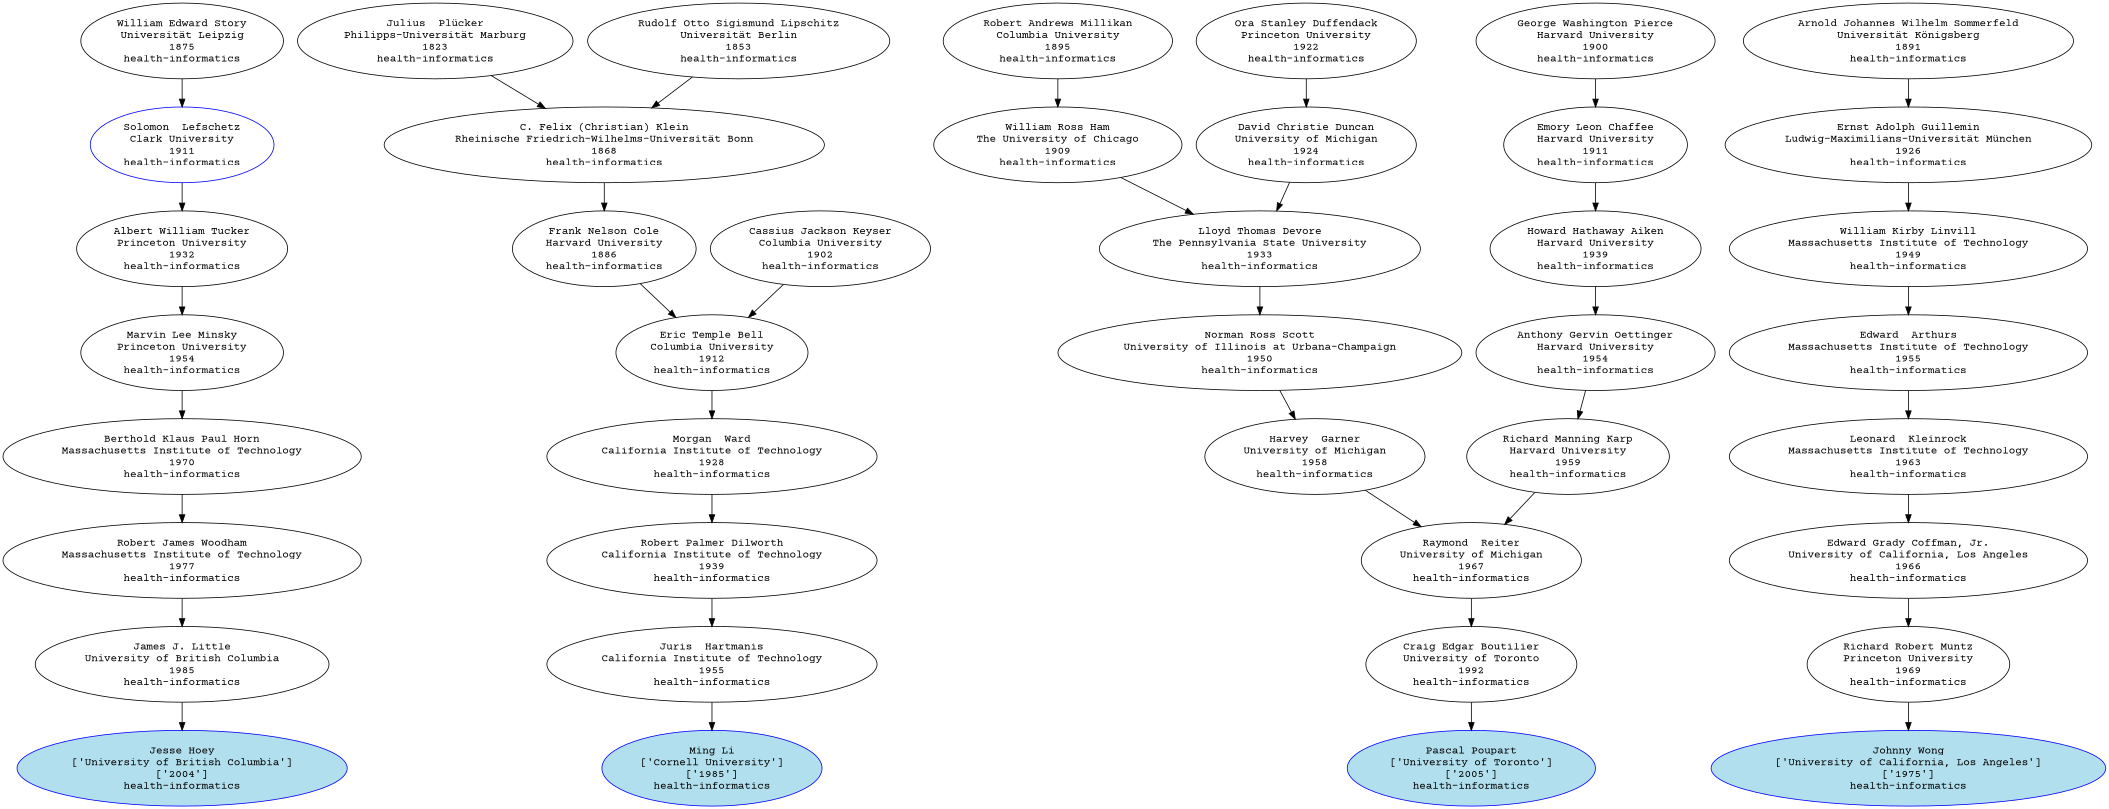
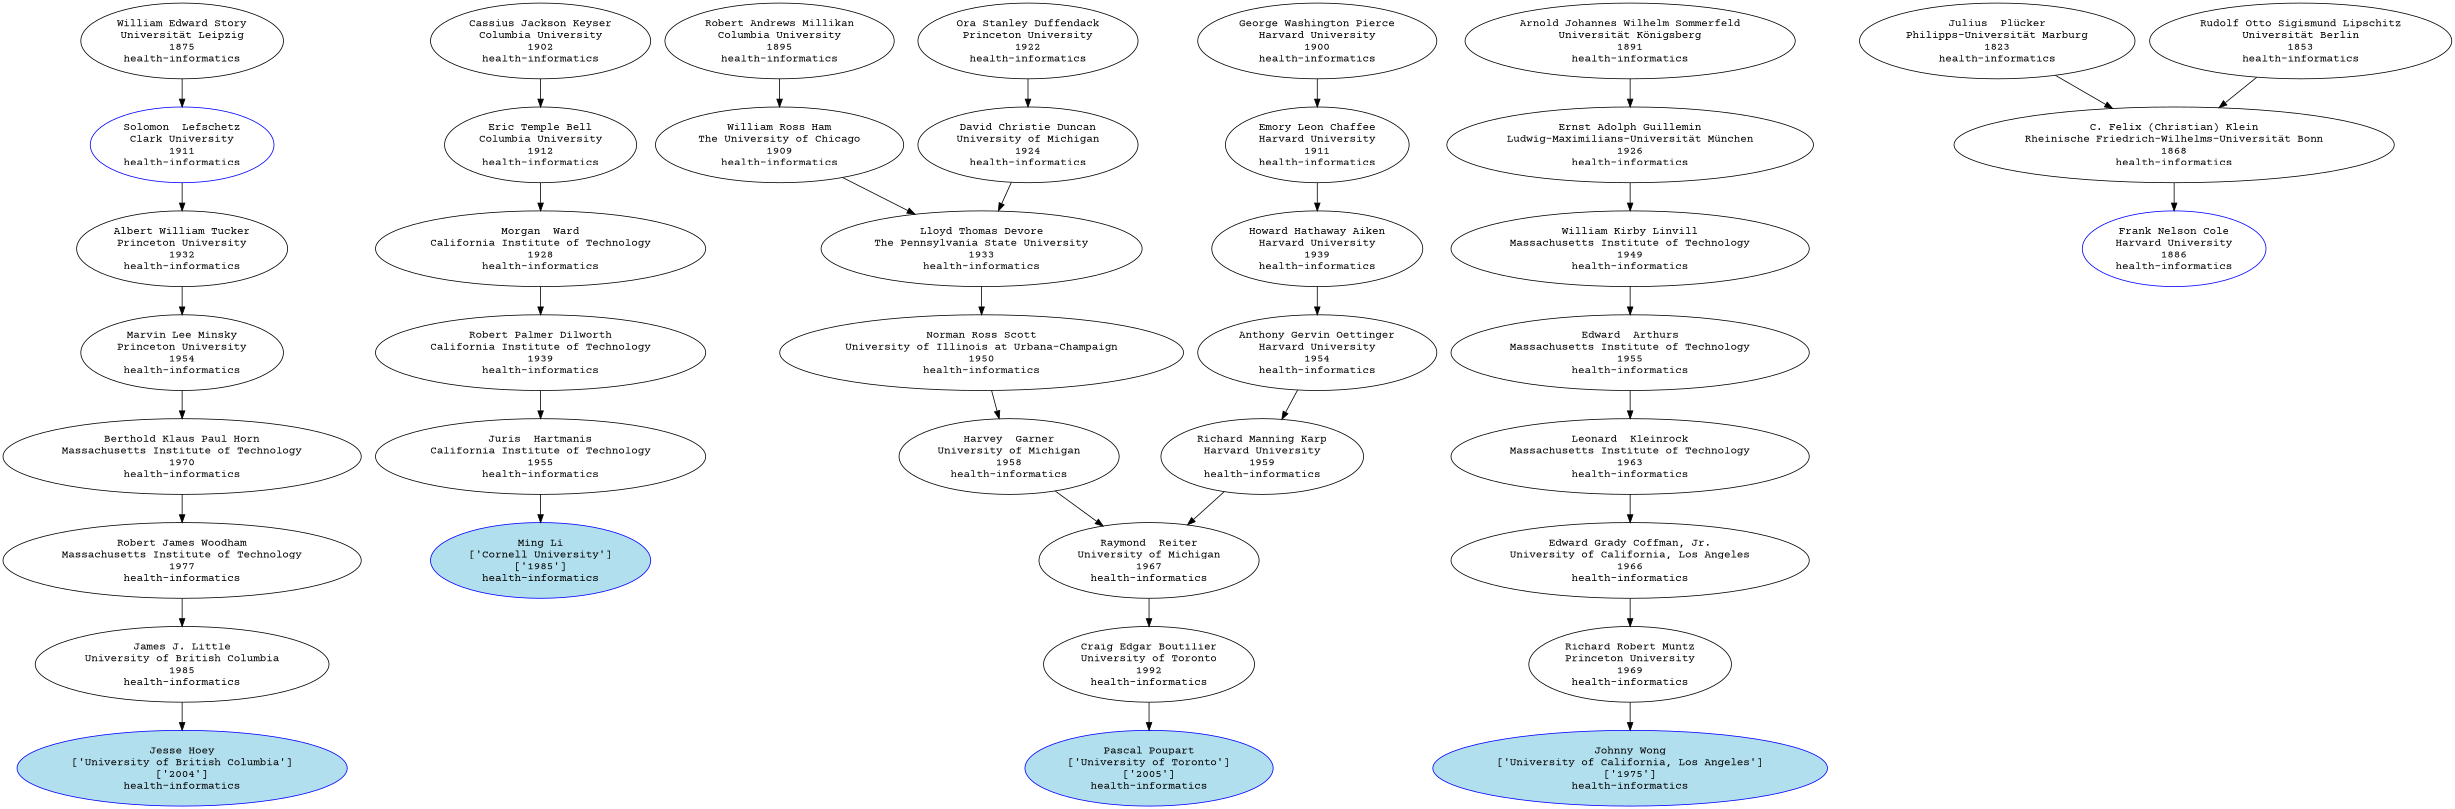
  digraph {
    fontname="Courier Prime"
    node [fontname="Courier Prime"]
    edge [fontname="Courier Prime"]
    n1 [color=blue fillcolor=lightblue2 label="Jesse Hoey\n['University of British Columbia']\n['2004']\nhealth-informatics" style=filled]
    n2 [color=blue fillcolor=lightblue2 label="Ming Li\n['Cornell University']\n['1985']\nhealth-informatics" style=filled]
    n3 [color=blue fillcolor=lightblue2 label="Pascal Poupart\n['University of Toronto']\n['2005']\nhealth-informatics" style=filled]
    n4 [color=blue fillcolor=lightblue2 label="Johnny Wong\n['University of California, Los Angeles']\n['1975']\nhealth-informatics" style=filled]
    n5 [label="James J. Little\nUniversity of British Columbia\n1985\nhealth-informatics"]
    n6 [label="Juris  Hartmanis\nCalifornia Institute of Technology\n1955\nhealth-informatics"]
    n7 [label="Craig Edgar Boutilier\nUniversity of Toronto\n1992\nhealth-informatics"]
    n8 [label="Richard Robert Muntz\nPrinceton University\n1969\nhealth-informatics"]
    n9 [label="Robert James Woodham\nMassachusetts Institute of Technology\n1977\nhealth-informatics"]
    n10 [label="Robert Palmer Dilworth\nCalifornia Institute of Technology\n1939\nhealth-informatics"]
    n11 [label="Raymond  Reiter\nUniversity of Michigan\n1967\nhealth-informatics"]
    n12 [label="Edward Grady Coffman, Jr.\nUniversity of California, Los Angeles\n1966\nhealth-informatics"]
    n13 [label="Berthold Klaus Paul Horn\nMassachusetts Institute of Technology\n1970\nhealth-informatics"]
    n14 [label="Morgan  Ward\nCalifornia Institute of Technology\n1928\nhealth-informatics"]
    n15 [label="Harvey  Garner\nUniversity of Michigan\n1958\nhealth-informatics"]
    n16 [label="Richard Manning Karp\nHarvard University\n1959\nhealth-informatics"]
    n17 [label="Leonard  Kleinrock\nMassachusetts Institute of Technology\n1963\nhealth-informatics"]
    n18 [label="Marvin Lee Minsky\nPrinceton University\n1954\nhealth-informatics"]
    n19 [label="Eric Temple Bell\nColumbia University\n1912\nhealth-informatics"]
    n20 [label="Norman Ross Scott\nUniversity of Illinois at Urbana-Champaign\n1950\nhealth-informatics"]
    n21 [label="Anthony Gervin Oettinger\nHarvard University\n1954\nhealth-informatics"]
    n22 [label="Edward  Arthurs\nMassachusetts Institute of Technology\n1955\nhealth-informatics"]
    n23 [label="Albert William Tucker\nPrinceton University\n1932\nhealth-informatics"]
-   n24 [label="Frank Nelson Cole\nHarvard University\n1886\nhealth-informatics"]
+   n24 [label="Frank Nelson Cole\nHarvard University\n1886\nhealth-informatics" color=blue]
    n25 [label="Cassius Jackson Keyser\nColumbia University\n1902\nhealth-informatics"]
    n26 [label="Lloyd Thomas Devore\nThe Pennsylvania State University\n1933\nhealth-informatics"]
    n27 [label="Howard Hathaway Aiken\nHarvard University\n1939\nhealth-informatics"]
    n28 [label="William Kirby Linvill\nMassachusetts Institute of Technology\n1949\nhealth-informatics"]
    n29 [color=blue label="Solomon  Lefschetz\nClark University\n1911\nhealth-informatics"]
    n30 [label="C. Felix (Christian) Klein\nRheinische Friedrich-Wilhelms-Universität Bonn\n1868\nhealth-informatics"]
    n31 [label="William Ross Ham\nThe University of Chicago\n1909\nhealth-informatics"]
    n32 [label="David Christie Duncan\nUniversity of Michigan\n1924\nhealth-informatics"]
    n33 [label="Emory Leon Chaffee\nHarvard University\n1911\nhealth-informatics"]
    n34 [label="Ernst Adolph Guillemin\nLudwig-Maximilians-Universität München\n1926\nhealth-informatics"]
    n35 [label="William Edward Story\nUniversität Leipzig\n1875\nhealth-informatics"]
    n36 [label="Julius  Plücker\nPhilipps-Universität Marburg\n1823\nhealth-informatics"]
    n37 [label="Rudolf Otto Sigismund Lipschitz\nUniversität Berlin\n1853\nhealth-informatics"]
    n38 [label="Robert Andrews Millikan\nColumbia University\n1895\nhealth-informatics"]
    n39 [label="Ora Stanley Duffendack\nPrinceton University\n1922\nhealth-informatics"]
    n40 [label="George Washington Pierce\nHarvard University\n1900\nhealth-informatics"]
    n41 [label="Arnold Johannes Wilhelm Sommerfeld\nUniversität Königsberg\n1891\nhealth-informatics"]
    n5 -> n1
    n6 -> n2
    n7 -> n3
    n8 -> n4
    n9 -> n5
    n10 -> n6
    n11 -> n7
    n12 -> n8
    n13 -> n9
    n14 -> n10
    n15 -> n11
    n16 -> n11
    n17 -> n12
    n18 -> n13
    n19 -> n14
    n20 -> n15
    n21 -> n16
    n22 -> n17
    n23 -> n18
-   n24 -> n19
    n25 -> n19
    n26 -> n20
    n27 -> n21
    n28 -> n22
    n29 -> n23
    n30 -> n24
    n31 -> n26
    n32 -> n26
    n33 -> n27
    n34 -> n28
    n35 -> n29
    n36 -> n30
    n37 -> n30
    n38 -> n31
    n39 -> n32
    n40 -> n33
    n41 -> n34
  }
